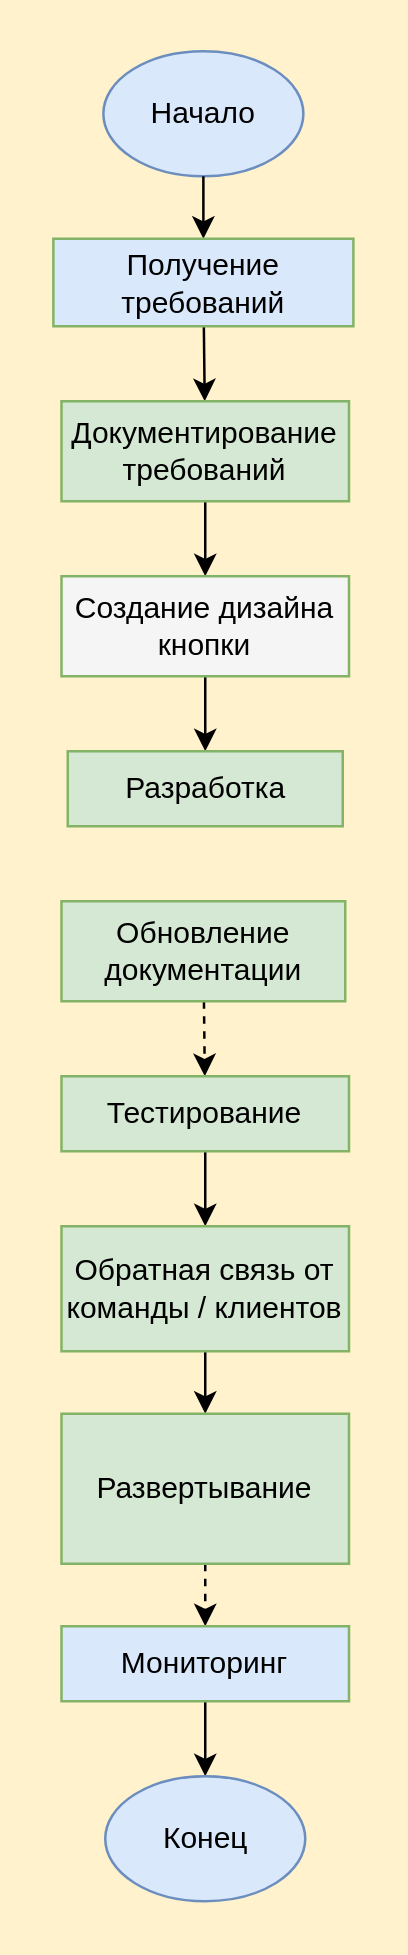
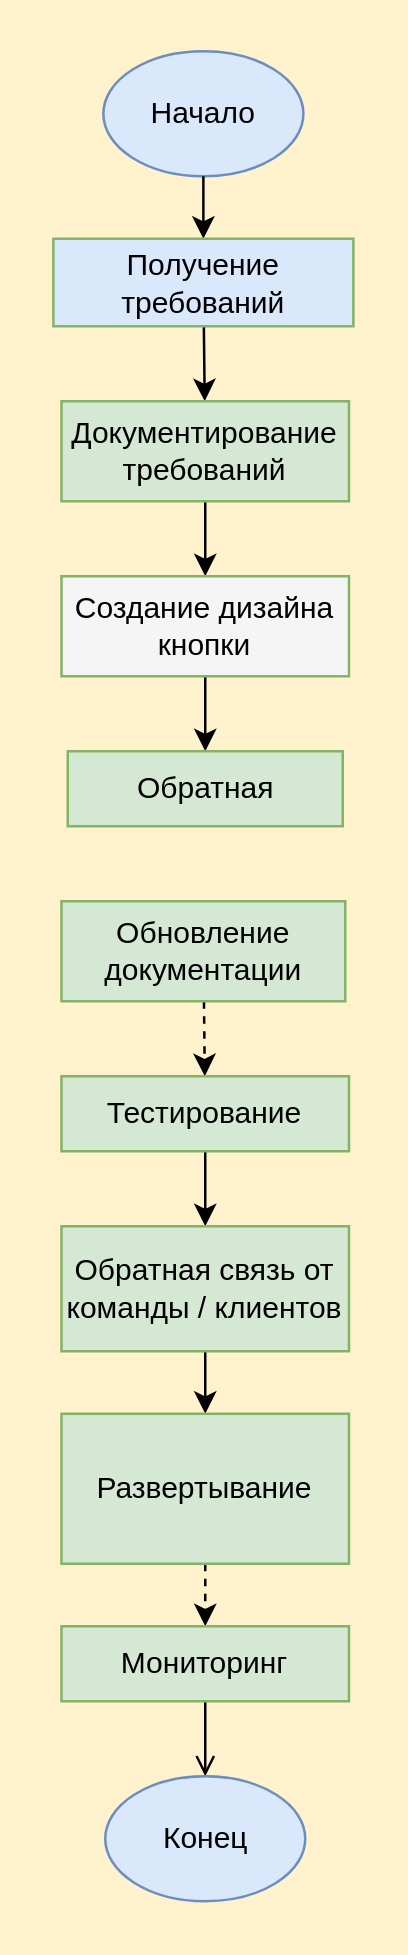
  <mxCell id="0" />
  <mxCell id="1" parent="0" />
  <mxCell id="2" value="Начало" style="ellipse;whiteSpace=wrap;html=1;fillColor=#dae8fc;strokeColor=#6c8ebf;gradientColor=none;" vertex="1" parent="1"><mxGeometry x="40.75" y="20" width="80" height="50" as="geometry" /></mxCell>
  <mxCell id="3" value="" style="endArrow=classic;html=1;rounded=0;" edge="1" parent="1" source="2" target="13"><mxGeometry width="50" height="50" relative="1" as="geometry"><mxPoint x="199" y="240" as="sourcePoint" /><mxPoint x="249" y="190" as="targetPoint" /></mxGeometry></mxCell>
  <mxCell id="4" value="" style="endArrow=classic;html=1;rounded=0;" edge="1" parent="1" source="13" target="15"><mxGeometry width="50" height="50" relative="1" as="geometry"><mxPoint x="239" y="190" as="sourcePoint" /><mxPoint x="239" y="240" as="targetPoint" /></mxGeometry></mxCell>
  <mxCell id="5" value="" style="endArrow=classic;html=1;rounded=0;" edge="1" parent="1" source="14" target="16"><mxGeometry width="50" height="50" relative="1" as="geometry"><mxPoint x="319" y="330" as="sourcePoint" /><mxPoint x="319" y="380" as="targetPoint" /></mxGeometry></mxCell>
  <mxCell id="6" value="" style="endArrow=classic;html=1;rounded=0;" edge="1" parent="1" source="15" target="14"><mxGeometry width="50" height="50" relative="1" as="geometry"><mxPoint x="349" y="360" as="sourcePoint" /><mxPoint x="349" y="410" as="targetPoint" /></mxGeometry></mxCell>
  <mxCell id="7" value="" style="endArrow=classic;html=1;rounded=0;" edge="1" parent="1" source="18" target="19"><mxGeometry width="50" height="50" relative="1" as="geometry"><mxPoint x="449" y="400" as="sourcePoint" /><mxPoint x="449" y="450" as="targetPoint" /></mxGeometry></mxCell>
  <mxCell id="8" value="" style="endArrow=classic;html=1;rounded=0;" edge="1" parent="1" source="19" target="20"><mxGeometry width="50" height="50" relative="1" as="geometry"><mxPoint x="449" y="430" as="sourcePoint" /><mxPoint x="449" y="480" as="targetPoint" /></mxGeometry></mxCell>
  <mxCell id="9" value="" style="endArrow=classic;html=1;rounded=0;dashed=1;" edge="1" parent="1" source="17" target="18"><mxGeometry width="50" height="50" relative="1" as="geometry"><mxPoint x="439" y="440" as="sourcePoint" /><mxPoint x="439" y="490" as="targetPoint" /></mxGeometry></mxCell>
  <mxCell id="10" value="" style="endArrow=classic;html=1;rounded=0;dashed=1;" edge="1" parent="1" source="20" target="21"><mxGeometry width="50" height="50" relative="1" as="geometry"><mxPoint x="109" y="740" as="sourcePoint" /><mxPoint x="109" y="790" as="targetPoint" /></mxGeometry></mxCell>
- <mxCell id="11" value="" style="endArrow=classic;html=1;rounded=0;" edge="1" parent="1" source="21" target="12"><mxGeometry width="50" height="50" relative="1" as="geometry"><mxPoint x="129" y="840" as="sourcePoint" /><mxPoint x="84" y="860" as="targetPoint" /></mxGeometry></mxCell>
+ <mxCell id="11" value="" style="endArrow=open;html=1;rounded=0;" edge="1" parent="1" source="21" target="12"><mxGeometry width="50" height="50" relative="1" as="geometry"><mxPoint x="129" y="840" as="sourcePoint" /><mxPoint x="84" y="860" as="targetPoint" /></mxGeometry></mxCell>
  <mxCell id="12" value="Конец" style="ellipse;whiteSpace=wrap;html=1;fillColor=#dae8fc;strokeColor=#6c8ebf;gradientColor=none;" vertex="1" parent="1"><mxGeometry x="41.5" y="710" width="80" height="50" as="geometry" /></mxCell>
  <mxCell id="13" value="Получение требований" style="rounded=0;whiteSpace=wrap;html=1;fillColor=#dae8fc;strokeColor=#82b366;" vertex="1" parent="1"><mxGeometry x="20.75" y="95" width="120" height="35" as="geometry" /></mxCell>
  <mxCell id="14" value="Создание дизайна кнопки" style="rounded=0;whiteSpace=wrap;html=1;fillColor=#f5f5f5;strokeColor=#82b366;" vertex="1" parent="1"><mxGeometry x="24" y="230" width="115" height="40" as="geometry" /></mxCell>
  <mxCell id="15" value="Документирование требований" style="rounded=0;whiteSpace=wrap;html=1;fillColor=#d5e8d4;strokeColor=#82b366;" vertex="1" parent="1"><mxGeometry x="24" y="160" width="115" height="40" as="geometry" /></mxCell>
- <mxCell id="16" value="Разработка" style="rounded=0;whiteSpace=wrap;html=1;fillColor=#d5e8d4;strokeColor=#82b366;" vertex="1" parent="1"><mxGeometry x="26.5" y="300" width="110" height="30" as="geometry" /></mxCell>
+ <mxCell id="16" value="Обратная" style="rounded=0;whiteSpace=wrap;html=1;fillColor=#d5e8d4;strokeColor=#82b366;" vertex="1" parent="1"><mxGeometry x="26.5" y="300" width="110" height="30" as="geometry" /></mxCell>
  <mxCell id="17" value="Обновление документации" style="rounded=0;whiteSpace=wrap;html=1;fillColor=#d5e8d4;strokeColor=#82b366;" vertex="1" parent="1"><mxGeometry x="24" y="360" width="113.5" height="40" as="geometry" /></mxCell>
  <mxCell id="18" value="Тестирование" style="rounded=0;whiteSpace=wrap;html=1;fillColor=#d5e8d4;strokeColor=#82b366;" vertex="1" parent="1"><mxGeometry x="24" y="430" width="115" height="30" as="geometry" /></mxCell>
  <mxCell id="19" value="Обратная связь от команды / клиентов" style="rounded=0;whiteSpace=wrap;html=1;fillColor=#d5e8d4;strokeColor=#82b366;" vertex="1" parent="1"><mxGeometry x="24" y="490" width="115" height="50" as="geometry" /></mxCell>
  <mxCell id="20" value="Развертывание" style="rounded=0;whiteSpace=wrap;html=1;fillColor=#d5e8d4;strokeColor=#82b366;" vertex="1" parent="1"><mxGeometry x="24" y="565" width="115" height="60" as="geometry" /></mxCell>
- <mxCell id="21" value="Мониторинг" style="rounded=0;whiteSpace=wrap;html=1;fillColor=#dae8fc;strokeColor=#82b366;" vertex="1" parent="1"><mxGeometry x="24" y="650" width="115" height="30" as="geometry" /></mxCell>
+ <mxCell id="21" value="Мониторинг" style="rounded=0;whiteSpace=wrap;html=1;fillColor=#d5e8d4;strokeColor=#82b366;" vertex="1" parent="1"><mxGeometry x="24" y="650" width="115" height="30" as="geometry" /></mxCell>
